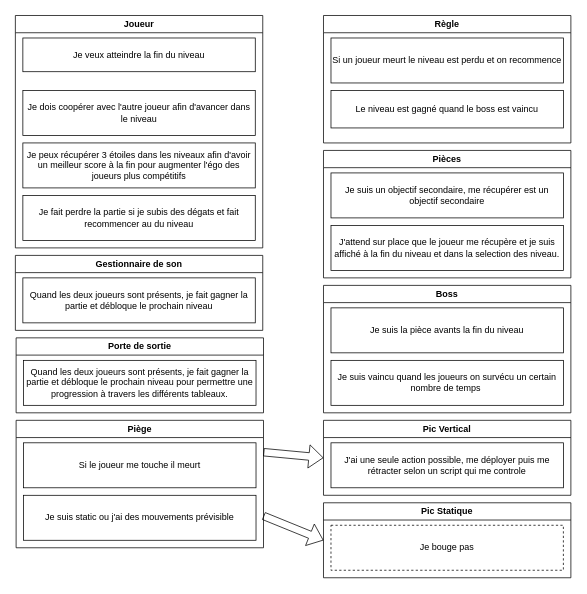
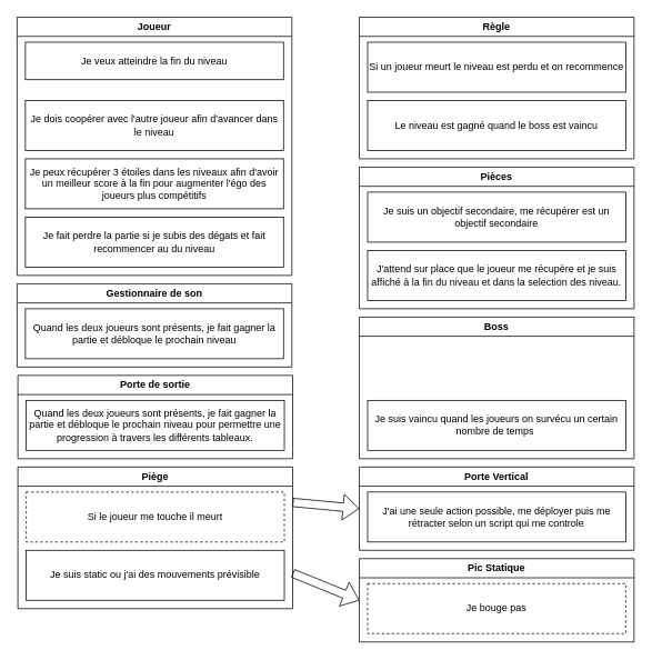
  <mxCell id="0" />
  <mxCell id="1" parent="0" />
  <mxCell id="2" value="Joueur" style="swimlane;whiteSpace=wrap;html=1;" parent="1" vertex="1"><mxGeometry x="20" y="20" width="330" height="310" as="geometry" /></mxCell>
  <mxCell id="3" value="Je veux atteindre la fin du niveau" style="rounded=0;whiteSpace=wrap;html=1;" parent="2" vertex="1"><mxGeometry x="10" y="30" width="310" height="45" as="geometry" /></mxCell>
  <mxCell id="4" value="Je dois coopérer avec l'autre joueur afin d'avancer dans le niveau" style="rounded=0;whiteSpace=wrap;html=1;" parent="2" vertex="1"><mxGeometry x="10" y="100" width="310" height="60" as="geometry" /></mxCell>
  <mxCell id="5" value="Je peux récupérer 3 étoiles dans les niveaux afin d'avoir un meilleur score à la fin pour augmenter l'égo des joueurs plus compétitifs" style="rounded=0;whiteSpace=wrap;html=1;" parent="2" vertex="1"><mxGeometry x="10" y="170" width="310" height="60" as="geometry" /></mxCell>
  <mxCell id="6" value="Je fait perdre la partie si je subis des dégats et fait recommencer au du niveau" style="rounded=0;whiteSpace=wrap;html=1;" parent="2" vertex="1"><mxGeometry x="10" y="240" width="310" height="60" as="geometry" /></mxCell>
  <mxCell id="7" value="Règle" style="swimlane;whiteSpace=wrap;html=1;" parent="1" vertex="1"><mxGeometry x="431" y="20" width="330" height="170" as="geometry" /></mxCell>
  <mxCell id="8" value="Si un joueur meurt le niveau est perdu et on recommence" style="rounded=0;whiteSpace=wrap;html=1;" parent="7" vertex="1"><mxGeometry x="10" y="30" width="310" height="60" as="geometry" /></mxCell>
- <mxCell id="9" value="Le niveau est gagné quand le boss est vaincu" style="rounded=0;whiteSpace=wrap;html=1;" parent="7" vertex="1"><mxGeometry x="10" y="100" width="310" height="50" as="geometry" /></mxCell>
+ <mxCell id="9" value="Le niveau est gagné quand le boss est vaincu" style="rounded=0;whiteSpace=wrap;html=1;" parent="7" vertex="1"><mxGeometry x="10" y="100" width="310" height="60" as="geometry" /></mxCell>
  <mxCell id="10" value="Piège" style="swimlane;whiteSpace=wrap;html=1;" parent="1" vertex="1"><mxGeometry x="21" y="560" width="330" height="170" as="geometry" /></mxCell>
- <mxCell id="11" value="Si le joueur me touche il meurt" style="rounded=0;whiteSpace=wrap;html=1;" parent="10" vertex="1"><mxGeometry x="10" y="30" width="310" height="60" as="geometry" /></mxCell>
+ <mxCell id="11" value="Si le joueur me touche il meurt" style="rounded=0;whiteSpace=wrap;html=1;dashed=1;" parent="10" vertex="1"><mxGeometry x="10" y="30" width="310" height="60" as="geometry" /></mxCell>
  <mxCell id="12" value="Je suis static ou j'ai des mouvements prévisible" style="rounded=0;whiteSpace=wrap;html=1;" parent="10" vertex="1"><mxGeometry x="10" y="100" width="310" height="60" as="geometry" /></mxCell>
  <mxCell id="13" value="Boss" style="swimlane;whiteSpace=wrap;html=1;" parent="1" vertex="1"><mxGeometry x="431" y="380" width="330" height="170" as="geometry" /></mxCell>
- <mxCell id="14" value="Je suis la pièce avants la fin du niveau" style="rounded=0;whiteSpace=wrap;html=1;" parent="13" vertex="1"><mxGeometry x="10" y="30" width="310" height="60" as="geometry" /></mxCell>
  <mxCell id="15" value="Je suis vaincu quand les joueurs on survécu un certain nombre de temps&amp;nbsp;" style="rounded=0;whiteSpace=wrap;html=1;" parent="13" vertex="1"><mxGeometry x="10" y="100" width="310" height="60" as="geometry" /></mxCell>
  <mxCell id="16" value="Pièces" style="swimlane;whiteSpace=wrap;html=1;" parent="1" vertex="1"><mxGeometry x="431" y="200" width="330" height="170" as="geometry" /></mxCell>
  <mxCell id="17" value="Je suis un objectif secondaire, me récupérer est un objectif secondaire" style="rounded=0;whiteSpace=wrap;html=1;" parent="16" vertex="1"><mxGeometry x="10" y="30" width="310" height="60" as="geometry" /></mxCell>
  <mxCell id="18" value="J'attend sur place que le joueur me récupère et je suis affiché à la fin du niveau et dans la selection des niveau." style="rounded=0;whiteSpace=wrap;html=1;" parent="16" vertex="1"><mxGeometry x="10" y="100" width="310" height="60" as="geometry" /></mxCell>
  <mxCell id="19" value="" style="shape=flexArrow;endArrow=classic;html=1;rounded=0;exitX=1;exitY=0.25;exitDx=0;exitDy=0;entryX=0;entryY=0.5;entryDx=0;entryDy=0;" parent="1" source="10" target="20" edge="1"><mxGeometry width="50" height="50" relative="1" as="geometry"><mxPoint x="320" y="610" as="sourcePoint" /><mxPoint x="431" y="620" as="targetPoint" /></mxGeometry></mxCell>
- <mxCell id="20" value="Pic Vertical" style="swimlane;whiteSpace=wrap;html=1;" parent="1" vertex="1"><mxGeometry x="431" y="560" width="330" height="100" as="geometry" /></mxCell>
+ <mxCell id="20" value="Porte Vertical" style="swimlane;whiteSpace=wrap;html=1;" parent="1" vertex="1"><mxGeometry x="431" y="560" width="330" height="100" as="geometry" /></mxCell>
  <mxCell id="21" value="J'ai une seule action possible, me déployer puis me rétracter selon un script qui me controle" style="rounded=0;whiteSpace=wrap;html=1;" parent="20" vertex="1"><mxGeometry x="10" y="30" width="310" height="60" as="geometry" /></mxCell>
  <mxCell id="22" value="Pic Statique" style="swimlane;whiteSpace=wrap;html=1;" parent="1" vertex="1"><mxGeometry x="431" y="670" width="330" height="100" as="geometry" /></mxCell>
  <mxCell id="23" value="Je bouge pas" style="rounded=0;whiteSpace=wrap;html=1;dashed=1;" parent="22" vertex="1"><mxGeometry x="10" y="30" width="310" height="60" as="geometry" /></mxCell>
  <mxCell id="24" value="" style="shape=flexArrow;endArrow=classic;html=1;rounded=0;entryX=0;entryY=0.5;entryDx=0;entryDy=0;exitX=1;exitY=0.75;exitDx=0;exitDy=0;" parent="1" source="10" target="22" edge="1"><mxGeometry width="50" height="50" relative="1" as="geometry"><mxPoint x="330" y="730" as="sourcePoint" /><mxPoint x="450" y="620" as="targetPoint" /></mxGeometry></mxCell>
  <mxCell id="25" value="Porte de sortie" style="swimlane;whiteSpace=wrap;html=1;" parent="1" vertex="1"><mxGeometry x="21" y="450" width="330" height="100" as="geometry" /></mxCell>
  <mxCell id="26" value="Quand les deux joueurs sont présents, je fait gagner la partie et débloque le prochain niveau pour permettre une progression à travers les différents tableaux." style="rounded=0;whiteSpace=wrap;html=1;" parent="25" vertex="1"><mxGeometry x="10" y="30" width="310" height="60" as="geometry" /></mxCell>
  <mxCell id="27" value="Gestionnaire de son" style="swimlane;whiteSpace=wrap;html=1;" parent="1" vertex="1"><mxGeometry x="20" y="340" width="330" height="100" as="geometry" /></mxCell>
  <mxCell id="28" value="Quand les deux joueurs sont présents, je fait gagner la partie et débloque le prochain niveau" style="rounded=0;whiteSpace=wrap;html=1;" parent="27" vertex="1"><mxGeometry x="10" y="30" width="310" height="60" as="geometry" /></mxCell>
